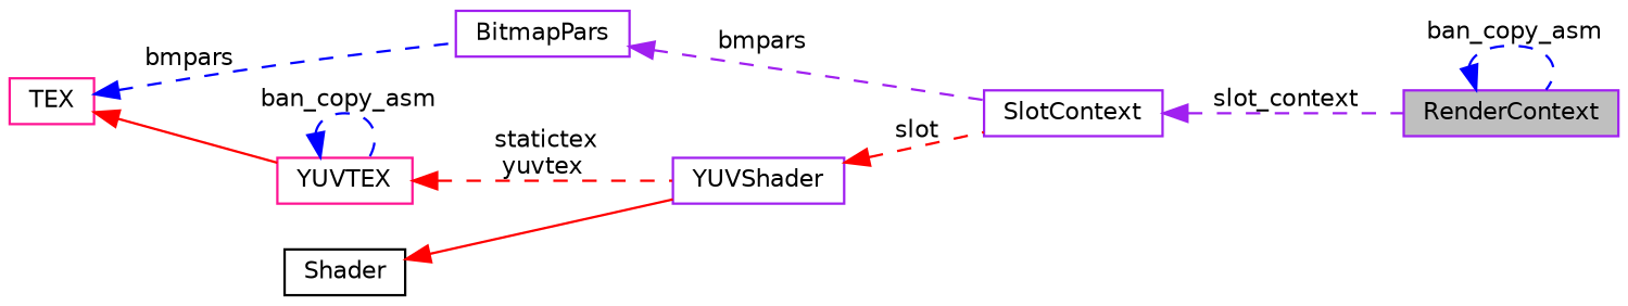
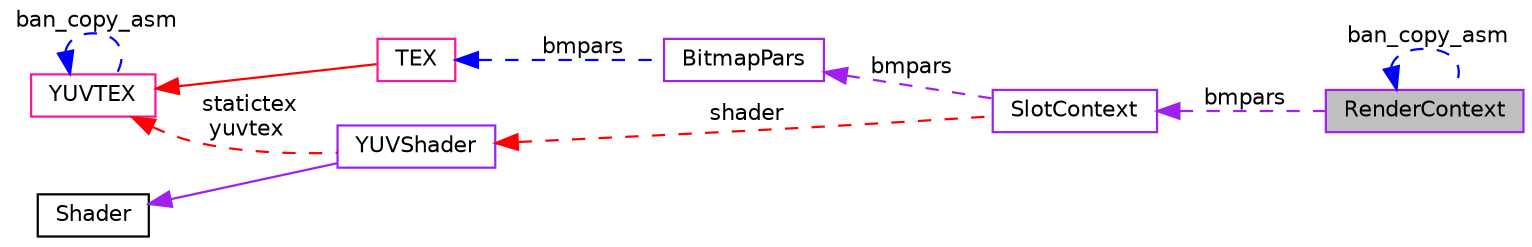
  digraph {
    rankdir=LR
    node [color=purple fillcolor=white fontname=Helvetica fontsize=10 shape=record style=filled]
    edge [color=blue dir=back fontname=Helvetica fontsize=10 labelfontname=Helvetica labelfontsize=10 style=dashed]
    n1 [fillcolor=grey75 fontcolor=black height=0.2 label=RenderContext width=0.4]
    n2 [height=0.2 label=SlotContext width=0.4]
    n3 [height=0.2 label=BitmapPars width=0.4]
    n4 [color=deeppink height=0.2 label=TEX width=0.4]
    n5 [color=deeppink height=0.2 label=YUVTEX width=0.4]
    n6 [height=0.2 label=YUVShader width=0.4]
    n7 [color=black height=0.2 label=Shader width=0.4]
    n1 -> n1 [label=" ban_copy_asm"]
-   n2 -> n1 [color=purple label=" slot_context"]
+   n2 -> n1 [color=purple label=" bmpars"]
    n3 -> n2 [color=purple label=" bmpars"]
    n4 -> n3 [label=" bmpars"]
-   n4 -> n5 [color=red style=solid]
+   n5 -> n4 [color=red style=solid]
    n5 -> n5 [label=" ban_copy_asm"]
    n5 -> n6 [color=red label=" statictex\nyuvtex"]
-   n6 -> n2 [color=red label=" slot"]
-   n7 -> n6 [color=red style=solid]
+   n6 -> n2 [color=red label=" shader"]
+   n7 -> n6 [color=purple style=solid]
  }
